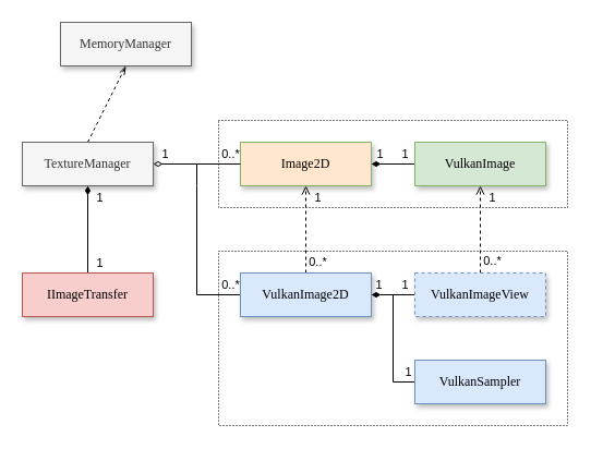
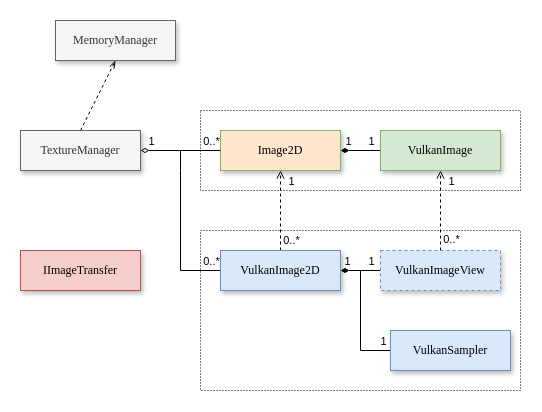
  <mxCell id="0" />
  <mxCell id="1" parent="0" />
  <mxCell id="2" value="" style="rounded=0;whiteSpace=wrap;html=1;dashed=1;dashPattern=1 2;shadow=0;sketch=0;glass=0;fillColor=none;" parent="1" vertex="1"><mxGeometry x="200" y="230" width="320" height="160" as="geometry" /></mxCell>
  <mxCell id="3" value="" style="edgeStyle=orthogonalEdgeStyle;rounded=0;orthogonalLoop=1;jettySize=auto;html=1;endArrow=none;endFill=0;startArrow=diamondThin;startFill=1;" parent="1" source="20" target="25" edge="1"><mxGeometry relative="1" as="geometry" /></mxCell>
  <mxCell id="4" value="1" style="edgeLabel;html=1;align=center;verticalAlign=middle;resizable=0;points=[];labelBackgroundColor=none;" parent="3" vertex="1" connectable="0"><mxGeometry x="-0.717" relative="1" as="geometry"><mxPoint y="-10" as="offset" /></mxGeometry></mxCell>
  <mxCell id="5" value="1" style="edgeLabel;html=1;align=center;verticalAlign=middle;resizable=0;points=[];labelBackgroundColor=none;" parent="3" vertex="1" connectable="0"><mxGeometry x="-0.667" y="1" relative="1" as="geometry"><mxPoint x="23" y="-9" as="offset" /></mxGeometry></mxCell>
  <mxCell id="6" value="" style="rounded=0;whiteSpace=wrap;html=1;dashed=1;dashPattern=1 2;shadow=0;sketch=0;glass=0;fillColor=none;" parent="1" vertex="1"><mxGeometry x="200" y="110" width="320" height="80" as="geometry" /></mxCell>
  <mxCell id="7" style="edgeStyle=orthogonalEdgeStyle;rounded=0;orthogonalLoop=1;jettySize=auto;html=1;entryX=0;entryY=0.5;entryDx=0;entryDy=0;endArrow=none;endFill=0;" parent="1" target="20" edge="1"><mxGeometry relative="1" as="geometry"><mxPoint x="180" y="150" as="sourcePoint" /><Array as="points"><mxPoint x="180" y="170" /><mxPoint x="180" y="270" /></Array></mxGeometry></mxCell>
  <mxCell id="8" value="0..*" style="edgeLabel;html=1;align=center;verticalAlign=middle;resizable=0;points=[];labelBackgroundColor=none;" parent="7" vertex="1" connectable="0"><mxGeometry x="0.613" relative="1" as="geometry"><mxPoint x="21" y="-10" as="offset" /></mxGeometry></mxCell>
  <mxCell id="9" style="edgeStyle=none;html=1;exitX=0.5;exitY=0;exitDx=0;exitDy=0;entryX=0.5;entryY=1;entryDx=0;entryDy=0;dashed=1;endArrow=openThin;endFill=0;" edge="1" parent="1" source="10" target="30"><mxGeometry relative="1" as="geometry" /></mxCell>
  <mxCell id="10" value="TextureManager" style="rounded=0;whiteSpace=wrap;html=1;shadow=1;fontFamily=Lucida Console;fillColor=#f5f5f5;strokeColor=#666666;fontColor=#333333;" parent="1" vertex="1"><mxGeometry y="130" width="120" height="40" as="geometry" x="20" /></mxCell>
  <mxCell id="11" style="edgeStyle=orthogonalEdgeStyle;rounded=0;orthogonalLoop=1;jettySize=auto;html=1;exitX=1;exitY=0.5;exitDx=0;exitDy=0;entryX=0;entryY=0.5;entryDx=0;entryDy=0;endArrow=none;endFill=0;startArrow=diamondThin;startFill=1;" parent="1" source="14" target="21" edge="1"><mxGeometry relative="1" as="geometry" /></mxCell>
  <mxCell id="12" value="1" style="edgeLabel;html=1;align=center;verticalAlign=middle;resizable=0;points=[];labelBackgroundColor=none;" parent="11" vertex="1" connectable="0"><mxGeometry x="-0.667" relative="1" as="geometry"><mxPoint y="-10" as="offset" /></mxGeometry></mxCell>
  <mxCell id="13" value="1" style="edgeLabel;html=1;align=center;verticalAlign=middle;resizable=0;points=[];labelBackgroundColor=none;" parent="11" vertex="1" connectable="0"><mxGeometry x="-0.333" y="1" relative="1" as="geometry"><mxPoint x="17" y="-9" as="offset" /></mxGeometry></mxCell>
  <mxCell id="14" value="Image2D" style="rounded=0;whiteSpace=wrap;html=1;shadow=1;fontFamily=Lucida Console;fillColor=#ffe6cc;strokeColor=#82b366;" parent="1" vertex="1"><mxGeometry x="220" y="130" width="120" height="40" as="geometry" /></mxCell>
  <mxCell id="15" style="edgeStyle=orthogonalEdgeStyle;rounded=0;orthogonalLoop=1;jettySize=auto;html=1;exitX=0.5;exitY=0;exitDx=0;exitDy=0;entryX=0.5;entryY=1;entryDx=0;entryDy=0;dashed=1;endArrow=open;endFill=0;" parent="1" source="20" target="14" edge="1"><mxGeometry relative="1" as="geometry" /></mxCell>
  <mxCell id="16" value="1" style="edgeLabel;html=1;align=center;verticalAlign=middle;resizable=0;points=[];labelBackgroundColor=none;" parent="15" vertex="1" connectable="0"><mxGeometry x="0.2" y="-1" relative="1" as="geometry"><mxPoint x="9" y="-22" as="offset" /></mxGeometry></mxCell>
  <mxCell id="17" value="0..*" style="edgeLabel;html=1;align=center;verticalAlign=middle;resizable=0;points=[];labelBackgroundColor=none;" parent="15" vertex="1" connectable="0"><mxGeometry x="-0.73" y="1" relative="1" as="geometry"><mxPoint x="11" as="offset" /></mxGeometry></mxCell>
  <mxCell id="18" style="edgeStyle=orthogonalEdgeStyle;rounded=0;orthogonalLoop=1;jettySize=auto;html=1;entryX=0;entryY=0.5;entryDx=0;entryDy=0;endArrow=none;endFill=0;" parent="1" target="26" edge="1"><mxGeometry relative="1" as="geometry"><mxPoint x="360" y="270" as="sourcePoint" /><Array as="points"><mxPoint x="360" y="350" /></Array></mxGeometry></mxCell>
  <mxCell id="19" value="1" style="edgeLabel;html=1;align=center;verticalAlign=middle;resizable=0;points=[];labelBackgroundColor=none;" parent="18" vertex="1" connectable="0"><mxGeometry x="0.683" y="-1" relative="1" as="geometry"><mxPoint x="9" y="-11" as="offset" /></mxGeometry></mxCell>
  <mxCell id="20" value="VulkanImage2D" style="rounded=0;whiteSpace=wrap;html=1;shadow=1;fontFamily=Lucida Console;fillColor=#dae8fc;strokeColor=#6c8ebf;" parent="1" vertex="1"><mxGeometry x="220" y="250" width="120" height="40" as="geometry" /></mxCell>
  <mxCell id="21" value="VulkanImage" style="rounded=0;whiteSpace=wrap;html=1;shadow=1;fontFamily=Lucida Console;fillColor=#d5e8d4;strokeColor=#82b366;" parent="1" vertex="1"><mxGeometry x="380" y="130" width="120" height="40" as="geometry" /></mxCell>
  <mxCell id="22" style="edgeStyle=orthogonalEdgeStyle;rounded=0;orthogonalLoop=1;jettySize=auto;html=1;exitX=0.5;exitY=0;exitDx=0;exitDy=0;entryX=0.5;entryY=1;entryDx=0;entryDy=0;dashed=1;endArrow=open;endFill=0;" parent="1" source="25" target="21" edge="1"><mxGeometry relative="1" as="geometry" /></mxCell>
  <mxCell id="23" value="0..*" style="edgeLabel;html=1;align=center;verticalAlign=middle;resizable=0;points=[];labelBackgroundColor=none;" parent="22" vertex="1" connectable="0"><mxGeometry x="-0.711" relative="1" as="geometry"><mxPoint x="10" as="offset" /></mxGeometry></mxCell>
  <mxCell id="24" value="1" style="edgeLabel;html=1;align=center;verticalAlign=middle;resizable=0;points=[];labelBackgroundColor=none;" parent="22" vertex="1" connectable="0"><mxGeometry x="0.361" y="1" relative="1" as="geometry"><mxPoint x="11" y="-16" as="offset" /></mxGeometry></mxCell>
  <mxCell id="25" value="VulkanImageView" style="rounded=0;whiteSpace=wrap;html=1;shadow=1;fontFamily=Lucida Console;fillColor=#dae8fc;strokeColor=#6c8ebf;dashed=1;" parent="1" vertex="1"><mxGeometry x="380" y="250" width="120" height="40" as="geometry" /></mxCell>
- <mxCell id="26" value="VulkanSampler" style="rounded=0;whiteSpace=wrap;html=1;shadow=1;fontFamily=Lucida Console;fillColor=#dae8fc;strokeColor=#6c8ebf;" parent="1" vertex="1"><mxGeometry x="380" y="330" width="120" height="40" as="geometry" /></mxCell>
+ <mxCell id="26" value="VulkanSampler" style="rounded=0;whiteSpace=wrap;html=1;shadow=1;fontFamily=Lucida Console;fillColor=#dae8fc;strokeColor=#6c8ebf;" parent="1" vertex="1"><mxGeometry x="390" y="330" width="120" height="40" as="geometry" /></mxCell>
  <mxCell id="27" style="edgeStyle=orthogonalEdgeStyle;rounded=0;orthogonalLoop=1;jettySize=auto;html=1;exitX=1;exitY=0.5;exitDx=0;exitDy=0;entryX=0;entryY=0.5;entryDx=0;entryDy=0;endArrow=none;endFill=0;startArrow=diamondThin;startFill=0;" parent="1" source="10" target="14" edge="1"><mxGeometry relative="1" as="geometry" /></mxCell>
  <mxCell id="28" value="0..*" style="edgeLabel;html=1;align=center;verticalAlign=middle;resizable=0;points=[];labelBackgroundColor=none;" parent="27" vertex="1" connectable="0"><mxGeometry x="0.404" y="1" relative="1" as="geometry"><mxPoint x="14" y="-9" as="offset" /></mxGeometry></mxCell>
  <mxCell id="29" value="1" style="edgeLabel;html=1;align=center;verticalAlign=middle;resizable=0;points=[];labelBackgroundColor=none;" parent="27" vertex="1" connectable="0"><mxGeometry x="-0.874" y="1" relative="1" as="geometry"><mxPoint x="5" y="-9" as="offset" /></mxGeometry></mxCell>
  <mxCell id="30" value="MemoryManager" style="rounded=0;whiteSpace=wrap;html=1;shadow=1;fontFamily=Lucida Console;fillColor=#f5f5f5;strokeColor=#666666;fontColor=#333333;" vertex="1" parent="1"><mxGeometry x="55" y="20" width="120" height="40" as="geometry" /></mxCell>
- <mxCell id="31" value="" style="edgeStyle=orthogonalEdgeStyle;rounded=0;orthogonalLoop=1;jettySize=auto;html=1;endArrow=none;endFill=0;startArrow=diamondThin;startFill=1;exitX=0.5;exitY=1;exitDx=0;exitDy=0;entryX=0.5;entryY=0;entryDx=0;entryDy=0;" edge="1" parent="1" source="10" target="34"><mxGeometry relative="1" as="geometry"><mxPoint x="80" y="440" as="sourcePoint" /><mxPoint x="370" y="440" as="targetPoint" /></mxGeometry></mxCell>
- <mxCell id="32" value="1" style="edgeLabel;html=1;align=center;verticalAlign=middle;resizable=0;points=[];labelBackgroundColor=none;" vertex="1" connectable="0" parent="31"><mxGeometry x="-0.717" relative="1" as="geometry"><mxPoint x="10" y="-1" as="offset" /></mxGeometry></mxCell>
- <mxCell id="33" value="1" style="edgeLabel;html=1;align=center;verticalAlign=middle;resizable=0;points=[];labelBackgroundColor=none;" vertex="1" connectable="0" parent="31"><mxGeometry x="-0.667" y="1" relative="1" as="geometry"><mxPoint x="9" y="57" as="offset" /></mxGeometry></mxCell>
  <mxCell id="34" value="IImageTransfer" style="rounded=0;whiteSpace=wrap;html=1;shadow=1;fontFamily=Lucida Console;fillColor=#f8cecc;strokeColor=#b85450;" vertex="1" parent="1"><mxGeometry y="250" width="120" height="40" as="geometry" x="20" /></mxCell>
